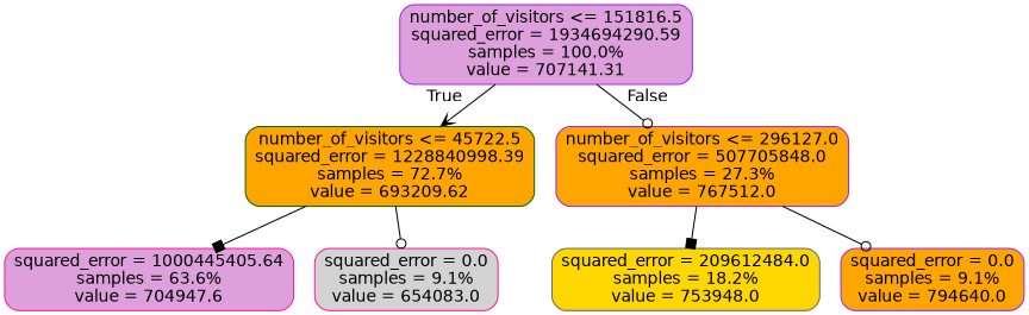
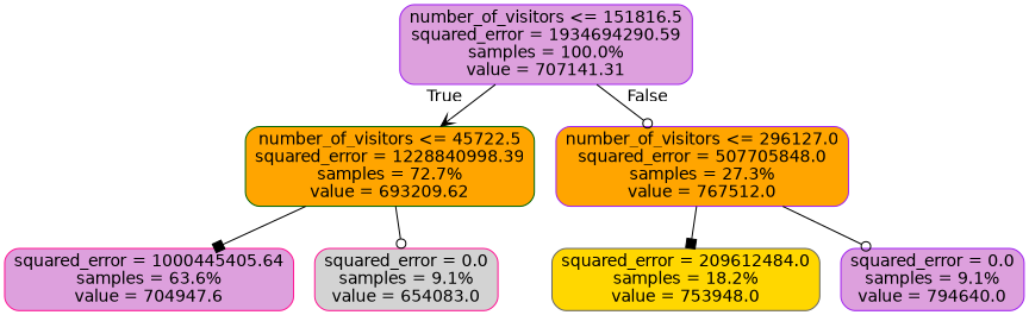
  digraph {
    node [color=purple fillcolor=orange fontname=helvetica shape=box style="filled, rounded"]
    edge [fontname=helvetica arrowhead=odot]
    n1 [fillcolor=plum label="number_of_visitors <= 151816.5\nsquared_error = 1934694290.59\nsamples = 100.0%\nvalue = 707141.31"]
    n2 [color=darkgreen label="number_of_visitors <= 45722.5\nsquared_error = 1228840998.39\nsamples = 72.7%\nvalue = 693209.62"]
    n3 [label="number_of_visitors <= 296127.0\nsquared_error = 507705848.0\nsamples = 27.3%\nvalue = 767512.0"]
    n4 [color=deeppink fillcolor=plum label="squared_error = 1000445405.64\nsamples = 63.6%\nvalue = 704947.6"]
    n5 [color=deeppink fillcolor=lightgrey label="squared_error = 0.0\nsamples = 9.1%\nvalue = 654083.0"]
    n6 [color=gray40 fillcolor=gold label="squared_error = 209612484.0\nsamples = 18.2%\nvalue = 753948.0"]
-   n7 [label="squared_error = 0.0\nsamples = 9.1%\nvalue = 794640.0"]
+   n7 [fillcolor=plum label="squared_error = 0.0\nsamples = 9.1%\nvalue = 794640.0"]
    n1 -> n2 [headlabel=True labelangle=45 labeldistance=2.5 arrowhead=vee]
    n1 -> n3 [headlabel=False labelangle=-45 labeldistance=2.5]
    n2 -> n4 [arrowhead=box]
    n2 -> n5
    n3 -> n6 [arrowhead=box]
    n3 -> n7
  }
